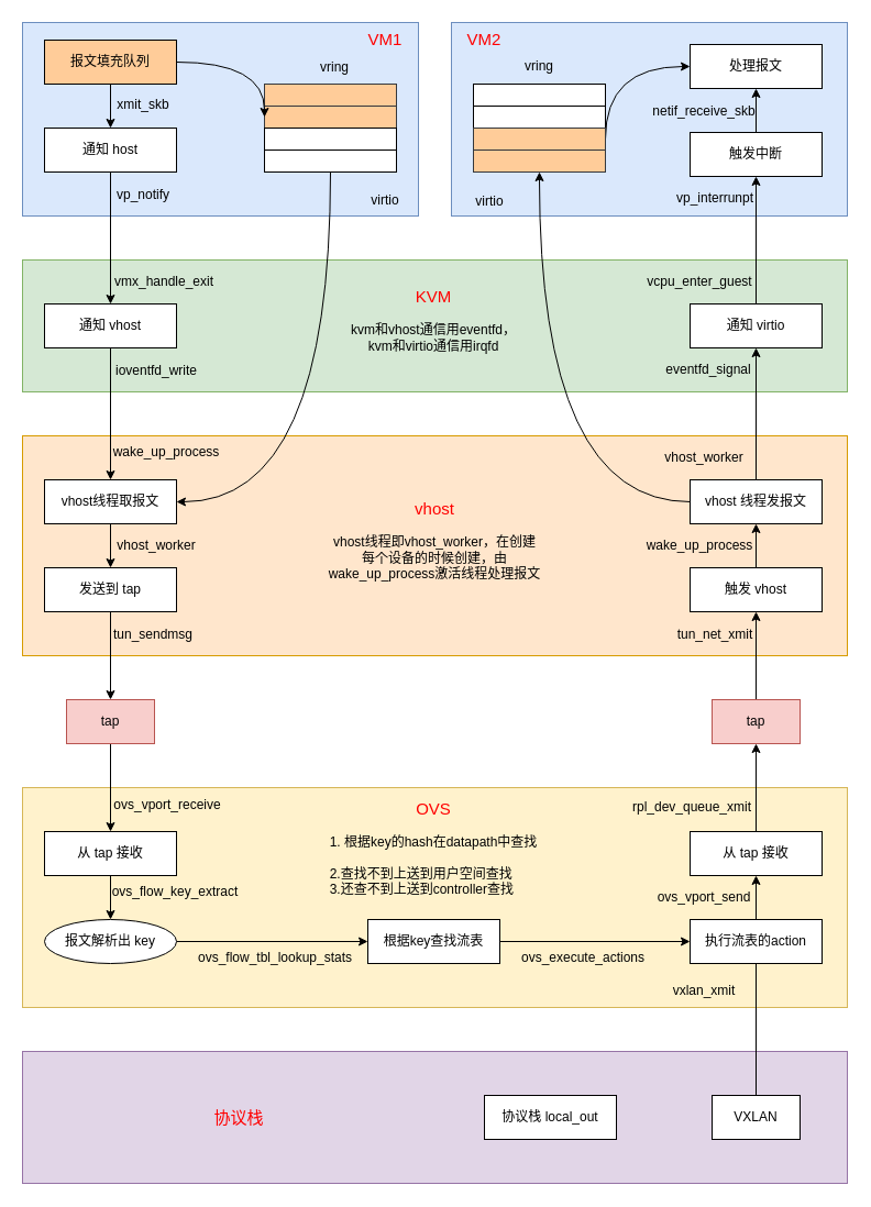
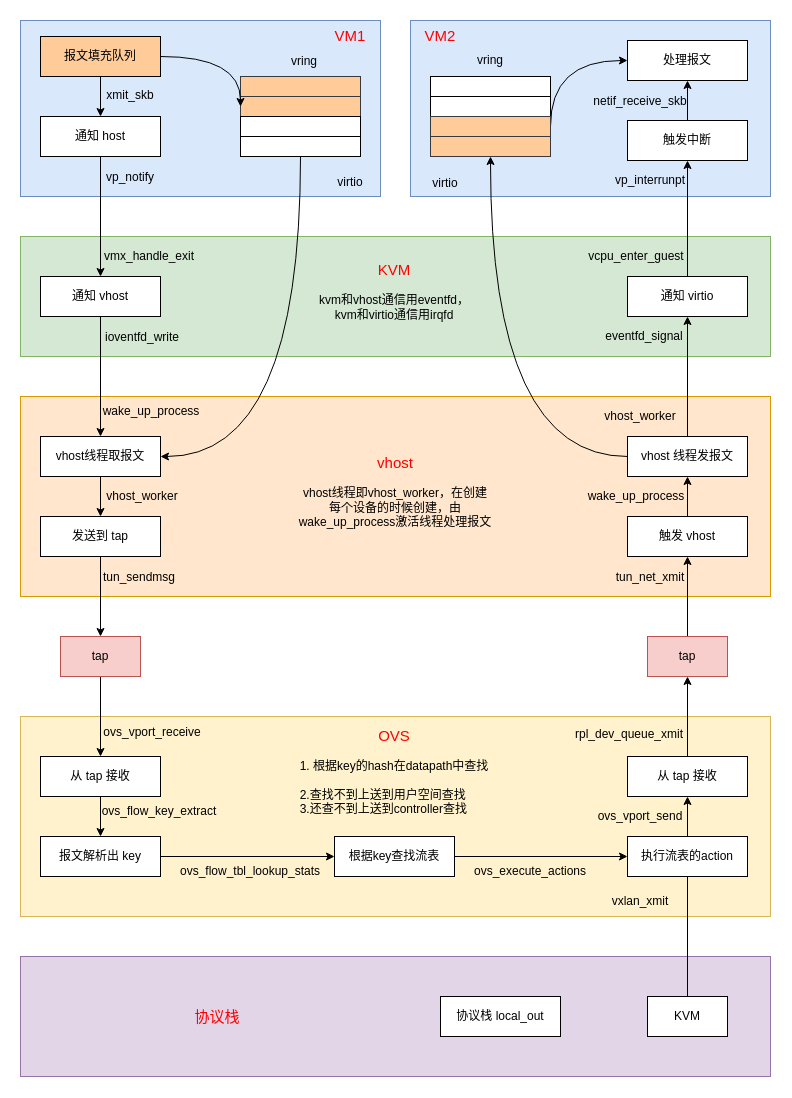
  <mxCell id="0" />
  <mxCell id="1" parent="0" />
  <mxCell id="2" value="" style="rounded=0;whiteSpace=wrap;html=1;fontSize=15;fillColor=#e1d5e7;strokeColor=#9673a6;" vertex="1" parent="1"><mxGeometry x="20" y="956" width="750" height="120" as="geometry" /></mxCell>
  <mxCell id="3" value="" style="rounded=0;whiteSpace=wrap;html=1;fillColor=#fff2cc;strokeColor=#d6b656;" vertex="1" parent="1"><mxGeometry x="20" y="716" width="750" height="200" as="geometry" /></mxCell>
  <mxCell id="4" value="" style="rounded=0;whiteSpace=wrap;html=1;fillColor=#ffe6cc;strokeColor=#d79b00;" vertex="1" parent="1"><mxGeometry x="20" y="396" width="750" height="200" as="geometry" /></mxCell>
  <mxCell id="5" value="" style="rounded=0;whiteSpace=wrap;html=1;fillColor=#d5e8d4;strokeColor=#82b366;" vertex="1" parent="1"><mxGeometry x="20" y="236" width="750" height="120" as="geometry" /></mxCell>
  <mxCell id="6" value="" style="rounded=0;whiteSpace=wrap;html=1;fillColor=#dae8fc;strokeColor=#6c8ebf;" vertex="1" parent="1"><mxGeometry x="20" y="20" width="360" height="176" as="geometry" /></mxCell>
  <mxCell id="7" style="edgeStyle=orthogonalEdgeStyle;rounded=0;orthogonalLoop=1;jettySize=auto;html=1;exitX=0.5;exitY=1;exitDx=0;exitDy=0;" edge="1" parent="1" source="8" target="10"><mxGeometry relative="1" as="geometry" /></mxCell>
  <mxCell id="8" value="报文填充队列" style="rounded=0;whiteSpace=wrap;html=1;fillColor=#ffcc99;" vertex="1" parent="1"><mxGeometry x="40" y="36" width="120" height="40" as="geometry" /></mxCell>
  <mxCell id="9" style="edgeStyle=none;rounded=0;orthogonalLoop=1;jettySize=auto;html=1;exitX=0.5;exitY=1;exitDx=0;exitDy=0;" edge="1" parent="1" source="10" target="18"><mxGeometry relative="1" as="geometry" /></mxCell>
  <mxCell id="10" value="通知 host" style="rounded=0;whiteSpace=wrap;html=1;" vertex="1" parent="1"><mxGeometry x="40" y="116" width="120" height="40" as="geometry" /></mxCell>
  <mxCell id="11" value="xmit_skb" style="text;html=1;strokeColor=none;fillColor=none;align=center;verticalAlign=middle;whiteSpace=wrap;rounded=0;" vertex="1" parent="1"><mxGeometry x="100" y="80" width="60" height="30" as="geometry" /></mxCell>
  <mxCell id="12" value="" style="rounded=0;whiteSpace=wrap;html=1;fillColor=#ffcc99;strokeColor=#36393d;" vertex="1" parent="1"><mxGeometry x="240" y="76" width="120" height="20" as="geometry" /></mxCell>
  <mxCell id="13" value="" style="rounded=0;whiteSpace=wrap;html=1;fillColor=#ffcc99;strokeColor=#36393d;" vertex="1" parent="1"><mxGeometry x="240" y="96" width="120" height="20" as="geometry" /></mxCell>
  <mxCell id="14" value="" style="rounded=0;whiteSpace=wrap;html=1;" vertex="1" parent="1"><mxGeometry x="240" y="116" width="120" height="20" as="geometry" /></mxCell>
  <mxCell id="15" style="edgeStyle=orthogonalEdgeStyle;curved=1;rounded=0;orthogonalLoop=1;jettySize=auto;html=1;exitX=0.5;exitY=1;exitDx=0;exitDy=0;entryX=1;entryY=0.5;entryDx=0;entryDy=0;fontSize=12;" edge="1" parent="1" source="16" target="20"><mxGeometry relative="1" as="geometry" /></mxCell>
  <mxCell id="16" value="" style="rounded=0;whiteSpace=wrap;html=1;" vertex="1" parent="1"><mxGeometry x="240" y="136" width="120" height="20" as="geometry" /></mxCell>
  <mxCell id="17" style="edgeStyle=none;rounded=0;orthogonalLoop=1;jettySize=auto;html=1;exitX=0.5;exitY=1;exitDx=0;exitDy=0;" edge="1" parent="1" source="18" target="20"><mxGeometry relative="1" as="geometry" /></mxCell>
  <mxCell id="18" value="通知 vhost" style="rounded=0;whiteSpace=wrap;html=1;" vertex="1" parent="1"><mxGeometry x="40" y="276" width="120" height="40" as="geometry" /></mxCell>
  <mxCell id="19" value="" style="edgeStyle=none;rounded=0;orthogonalLoop=1;jettySize=auto;html=1;" edge="1" parent="1" source="20" target="22"><mxGeometry relative="1" as="geometry" /></mxCell>
  <mxCell id="20" value="vhost线程取报文" style="rounded=0;whiteSpace=wrap;html=1;" vertex="1" parent="1"><mxGeometry x="40" y="436" width="120" height="40" as="geometry" /></mxCell>
  <mxCell id="21" style="edgeStyle=none;rounded=0;orthogonalLoop=1;jettySize=auto;html=1;exitX=0.5;exitY=1;exitDx=0;exitDy=0;entryX=0.5;entryY=0;entryDx=0;entryDy=0;" edge="1" parent="1" source="22" target="29"><mxGeometry relative="1" as="geometry" /></mxCell>
  <mxCell id="22" value="发送到 tap" style="rounded=0;whiteSpace=wrap;html=1;" vertex="1" parent="1"><mxGeometry x="40" y="516" width="120" height="40" as="geometry" /></mxCell>
  <mxCell id="23" value="vp_notify" style="text;html=1;strokeColor=none;fillColor=none;align=center;verticalAlign=middle;whiteSpace=wrap;rounded=0;" vertex="1" parent="1"><mxGeometry x="100" y="162" width="60" height="30" as="geometry" /></mxCell>
  <mxCell id="24" value="vmx_handle_exit" style="text;html=1;strokeColor=none;fillColor=none;align=center;verticalAlign=middle;whiteSpace=wrap;rounded=0;" vertex="1" parent="1"><mxGeometry x="119" y="241" width="60" height="30" as="geometry" /></mxCell>
  <mxCell id="25" value="ioventfd_write" style="text;html=1;strokeColor=none;fillColor=none;align=center;verticalAlign=middle;whiteSpace=wrap;rounded=0;" vertex="1" parent="1"><mxGeometry x="112" y="322" width="60" height="30" as="geometry" /></mxCell>
  <mxCell id="26" value="wake_up_process" style="text;html=1;strokeColor=none;fillColor=none;align=center;verticalAlign=middle;whiteSpace=wrap;rounded=0;" vertex="1" parent="1"><mxGeometry x="121" y="396" width="60" height="30" as="geometry" /></mxCell>
  <mxCell id="27" value="vhost_worker" style="text;html=1;strokeColor=none;fillColor=none;align=center;verticalAlign=middle;whiteSpace=wrap;rounded=0;" vertex="1" parent="1"><mxGeometry x="112" y="481" width="60" height="30" as="geometry" /></mxCell>
  <mxCell id="28" style="edgeStyle=none;rounded=0;orthogonalLoop=1;jettySize=auto;html=1;exitX=0.5;exitY=1;exitDx=0;exitDy=0;" edge="1" parent="1" source="29" target="31"><mxGeometry relative="1" as="geometry" /></mxCell>
  <mxCell id="29" value="tap" style="rounded=0;whiteSpace=wrap;html=1;fillColor=#f8cecc;strokeColor=#b85450;" vertex="1" parent="1"><mxGeometry x="60" y="636" width="80" height="40" as="geometry" /></mxCell>
  <mxCell id="30" style="edgeStyle=none;rounded=0;orthogonalLoop=1;jettySize=auto;html=1;exitX=0.5;exitY=1;exitDx=0;exitDy=0;entryX=0.5;entryY=0;entryDx=0;entryDy=0;" edge="1" parent="1" source="31" target="35"><mxGeometry relative="1" as="geometry" /></mxCell>
  <mxCell id="31" value="从 tap 接收" style="rounded=0;whiteSpace=wrap;html=1;" vertex="1" parent="1"><mxGeometry x="40" y="756" width="120" height="40" as="geometry" /></mxCell>
  <mxCell id="32" value="tun_sendmsg" style="text;html=1;strokeColor=none;fillColor=none;align=center;verticalAlign=middle;whiteSpace=wrap;rounded=0;" vertex="1" parent="1"><mxGeometry x="109" y="562" width="60" height="30" as="geometry" /></mxCell>
  <mxCell id="33" value="ovs_vport_receive" style="text;html=1;strokeColor=none;fillColor=none;align=center;verticalAlign=middle;whiteSpace=wrap;rounded=0;" vertex="1" parent="1"><mxGeometry x="122" y="717" width="60" height="30" as="geometry" /></mxCell>
  <mxCell id="34" style="edgeStyle=none;rounded=0;orthogonalLoop=1;jettySize=auto;html=1;exitX=1;exitY=0.5;exitDx=0;exitDy=0;entryX=0;entryY=0.5;entryDx=0;entryDy=0;fontSize=12;" edge="1" parent="1" source="35" target="40"><mxGeometry relative="1" as="geometry" /></mxCell>
- <mxCell id="35" value="报文解析出 key" style="ellipse;whiteSpace=wrap;html=1;" vertex="1" parent="1"><mxGeometry x="40" y="836" width="120" height="40" as="geometry" /></mxCell>
+ <mxCell id="35" value="报文解析出 key" style="rounded=0;whiteSpace=wrap;html=1;" vertex="1" parent="1"><mxGeometry x="40" y="836" width="120" height="40" as="geometry" /></mxCell>
  <mxCell id="36" value="ovs_flow_key_extract" style="text;html=1;strokeColor=none;fillColor=none;align=center;verticalAlign=middle;whiteSpace=wrap;rounded=0;" vertex="1" parent="1"><mxGeometry x="129" y="796" width="60" height="30" as="geometry" /></mxCell>
  <mxCell id="37" value="&lt;font style=&quot;font-size: 15px&quot; color=&quot;#ff0000&quot;&gt;VM1&lt;/font&gt;" style="text;html=1;strokeColor=none;fillColor=none;align=center;verticalAlign=middle;whiteSpace=wrap;rounded=0;" vertex="1" parent="1"><mxGeometry x="320" y="20" width="60" height="30" as="geometry" /></mxCell>
  <mxCell id="38" value="&lt;font style=&quot;font-size: 12px&quot;&gt;virtio&lt;/font&gt;" style="text;html=1;strokeColor=none;fillColor=none;align=center;verticalAlign=middle;whiteSpace=wrap;rounded=0;fontSize=15;" vertex="1" parent="1"><mxGeometry x="320" y="165" width="60" height="30" as="geometry" /></mxCell>
  <mxCell id="39" style="edgeStyle=none;rounded=0;orthogonalLoop=1;jettySize=auto;html=1;exitX=1;exitY=0.5;exitDx=0;exitDy=0;entryX=0;entryY=0.5;entryDx=0;entryDy=0;fontSize=12;" edge="1" parent="1" source="40" target="44"><mxGeometry relative="1" as="geometry" /></mxCell>
  <mxCell id="40" value="根据key查找流表" style="rounded=0;whiteSpace=wrap;html=1;" vertex="1" parent="1"><mxGeometry x="334" y="836" width="120" height="40" as="geometry" /></mxCell>
  <mxCell id="41" value="ovs_flow_tbl_lookup_stats" style="text;html=1;strokeColor=none;fillColor=none;align=center;verticalAlign=middle;whiteSpace=wrap;rounded=0;fontSize=12;" vertex="1" parent="1"><mxGeometry x="220" y="856" width="60" height="30" as="geometry" /></mxCell>
  <mxCell id="42" style="edgeStyle=none;rounded=0;orthogonalLoop=1;jettySize=auto;html=1;exitX=0.5;exitY=0;exitDx=0;exitDy=0;entryX=0.5;entryY=1;entryDx=0;entryDy=0;fontSize=12;" edge="1" parent="1" source="44" target="47"><mxGeometry relative="1" as="geometry" /></mxCell>
  <mxCell id="43" style="rounded=0;orthogonalLoop=1;jettySize=auto;html=1;exitX=0.5;exitY=1;exitDx=0;exitDy=0;entryX=0.5;entryY=0;entryDx=0;entryDy=0;fontSize=15;fontColor=#FF0000;endArrow=none;" edge="1" parent="1" source="44" target="83"><mxGeometry relative="1" as="geometry" /></mxCell>
  <mxCell id="44" value="执行流表的action" style="rounded=0;whiteSpace=wrap;html=1;" vertex="1" parent="1"><mxGeometry x="627" y="836" width="120" height="40" as="geometry" /></mxCell>
  <mxCell id="45" value="ovs_execute_actions" style="text;html=1;strokeColor=none;fillColor=none;align=center;verticalAlign=middle;whiteSpace=wrap;rounded=0;fontSize=12;" vertex="1" parent="1"><mxGeometry x="500" y="856" width="60" height="30" as="geometry" /></mxCell>
  <mxCell id="46" style="edgeStyle=none;rounded=0;orthogonalLoop=1;jettySize=auto;html=1;exitX=0.5;exitY=0;exitDx=0;exitDy=0;fontSize=12;" edge="1" parent="1" source="47" target="50"><mxGeometry relative="1" as="geometry" /></mxCell>
  <mxCell id="47" value="从 tap 接收" style="rounded=0;whiteSpace=wrap;html=1;" vertex="1" parent="1"><mxGeometry x="627" y="756" width="120" height="40" as="geometry" /></mxCell>
  <mxCell id="48" value="ovs_vport_send" style="text;html=1;strokeColor=none;fillColor=none;align=center;verticalAlign=middle;whiteSpace=wrap;rounded=0;fontSize=12;" vertex="1" parent="1"><mxGeometry x="610" y="801" width="60" height="30" as="geometry" /></mxCell>
  <mxCell id="49" style="edgeStyle=none;rounded=0;orthogonalLoop=1;jettySize=auto;html=1;exitX=0.5;exitY=0;exitDx=0;exitDy=0;fontSize=12;" edge="1" parent="1" source="50" target="53"><mxGeometry relative="1" as="geometry" /></mxCell>
  <mxCell id="50" value="tap" style="rounded=0;whiteSpace=wrap;html=1;fillColor=#f8cecc;strokeColor=#b85450;" vertex="1" parent="1"><mxGeometry x="647" y="636" width="80" height="40" as="geometry" /></mxCell>
  <mxCell id="51" value="rpl_dev_queue_xmit" style="text;html=1;strokeColor=none;fillColor=none;align=center;verticalAlign=middle;whiteSpace=wrap;rounded=0;fontSize=12;" vertex="1" parent="1"><mxGeometry x="599" y="719" width="60" height="30" as="geometry" /></mxCell>
  <mxCell id="52" style="edgeStyle=none;rounded=0;orthogonalLoop=1;jettySize=auto;html=1;exitX=0.5;exitY=0;exitDx=0;exitDy=0;entryX=0.5;entryY=1;entryDx=0;entryDy=0;fontSize=12;" edge="1" parent="1" source="53" target="55"><mxGeometry relative="1" as="geometry" /></mxCell>
  <mxCell id="53" value="触发 vhost" style="rounded=0;whiteSpace=wrap;html=1;" vertex="1" parent="1"><mxGeometry x="627" y="516" width="120" height="40" as="geometry" /></mxCell>
  <mxCell id="54" style="edgeStyle=none;rounded=0;orthogonalLoop=1;jettySize=auto;html=1;exitX=0.5;exitY=0;exitDx=0;exitDy=0;fontSize=12;" edge="1" parent="1" source="55" target="58"><mxGeometry relative="1" as="geometry" /></mxCell>
  <mxCell id="55" value="vhost 线程发报文" style="rounded=0;whiteSpace=wrap;html=1;" vertex="1" parent="1"><mxGeometry x="627" y="436" width="120" height="40" as="geometry" /></mxCell>
  <mxCell id="56" value="tun_net_xmit" style="text;html=1;strokeColor=none;fillColor=none;align=center;verticalAlign=middle;whiteSpace=wrap;rounded=0;fontSize=12;" vertex="1" parent="1"><mxGeometry x="620" y="562" width="60" height="30" as="geometry" /></mxCell>
  <mxCell id="57" value="wake_up_process" style="text;html=1;strokeColor=none;fillColor=none;align=center;verticalAlign=middle;whiteSpace=wrap;rounded=0;fontSize=12;" vertex="1" parent="1"><mxGeometry x="606" y="481" width="60" height="30" as="geometry" /></mxCell>
  <mxCell id="58" value="通知 virtio" style="rounded=0;whiteSpace=wrap;html=1;" vertex="1" parent="1"><mxGeometry x="627" y="276" width="120" height="40" as="geometry" /></mxCell>
  <mxCell id="59" value="vhost_worker" style="text;html=1;strokeColor=none;fillColor=none;align=center;verticalAlign=middle;whiteSpace=wrap;rounded=0;fontSize=12;" vertex="1" parent="1"><mxGeometry x="610" y="401" width="60" height="30" as="geometry" /></mxCell>
  <mxCell id="60" value="eventfd_signal" style="text;html=1;strokeColor=none;fillColor=none;align=center;verticalAlign=middle;whiteSpace=wrap;rounded=0;fontSize=12;" vertex="1" parent="1"><mxGeometry x="614" y="321" width="60" height="30" as="geometry" /></mxCell>
  <mxCell id="61" value="" style="rounded=0;whiteSpace=wrap;html=1;fillColor=#dae8fc;strokeColor=#6c8ebf;" vertex="1" parent="1"><mxGeometry x="410" y="20" width="360" height="176" as="geometry" /></mxCell>
  <mxCell id="62" value="处理报文" style="rounded=0;whiteSpace=wrap;html=1;" vertex="1" parent="1"><mxGeometry x="627" y="40" width="120" height="40" as="geometry" /></mxCell>
  <mxCell id="63" style="edgeStyle=none;rounded=0;orthogonalLoop=1;jettySize=auto;html=1;exitX=0.5;exitY=0;exitDx=0;exitDy=0;fontSize=12;" edge="1" parent="1" source="64" target="62"><mxGeometry relative="1" as="geometry" /></mxCell>
  <mxCell id="64" value="触发中断" style="rounded=0;whiteSpace=wrap;html=1;" vertex="1" parent="1"><mxGeometry x="627" y="120" width="120" height="40" as="geometry" /></mxCell>
  <mxCell id="65" value="netif_receive_skb" style="text;html=1;strokeColor=none;fillColor=none;align=center;verticalAlign=middle;whiteSpace=wrap;rounded=0;" vertex="1" parent="1"><mxGeometry x="610" y="86" width="60" height="30" as="geometry" /></mxCell>
  <mxCell id="66" value="" style="rounded=0;whiteSpace=wrap;html=1;" vertex="1" parent="1"><mxGeometry x="430" y="76" width="120" height="20" as="geometry" /></mxCell>
  <mxCell id="67" value="" style="rounded=0;whiteSpace=wrap;html=1;" vertex="1" parent="1"><mxGeometry x="430" y="96" width="120" height="20" as="geometry" /></mxCell>
  <mxCell id="68" style="edgeStyle=orthogonalEdgeStyle;curved=1;rounded=0;orthogonalLoop=1;jettySize=auto;html=1;exitX=1;exitY=0.5;exitDx=0;exitDy=0;entryX=0;entryY=0.5;entryDx=0;entryDy=0;fontSize=12;" edge="1" parent="1" source="69" target="62"><mxGeometry relative="1" as="geometry"><Array as="points"><mxPoint x="550" y="60" /></Array></mxGeometry></mxCell>
  <mxCell id="69" value="" style="rounded=0;whiteSpace=wrap;html=1;fillColor=#ffcc99;strokeColor=#36393d;" vertex="1" parent="1"><mxGeometry x="430" y="116" width="120" height="20" as="geometry" /></mxCell>
  <mxCell id="70" value="" style="rounded=0;whiteSpace=wrap;html=1;fillColor=#ffcc99;strokeColor=#36393d;" vertex="1" parent="1"><mxGeometry x="430" y="136" width="120" height="20" as="geometry" /></mxCell>
  <mxCell id="71" value="vp_interrunpt" style="text;html=1;strokeColor=none;fillColor=none;align=center;verticalAlign=middle;whiteSpace=wrap;rounded=0;" vertex="1" parent="1"><mxGeometry x="620" y="165" width="60" height="30" as="geometry" /></mxCell>
  <mxCell id="72" value="&lt;font style=&quot;font-size: 15px&quot; color=&quot;#ff0000&quot;&gt;VM2&lt;/font&gt;" style="text;html=1;strokeColor=none;fillColor=none;align=center;verticalAlign=middle;whiteSpace=wrap;rounded=0;" vertex="1" parent="1"><mxGeometry x="410" y="20" width="60" height="30" as="geometry" /></mxCell>
  <mxCell id="73" value="&lt;font style=&quot;font-size: 12px&quot;&gt;virtio&lt;/font&gt;" style="text;html=1;strokeColor=none;fillColor=none;align=center;verticalAlign=middle;whiteSpace=wrap;rounded=0;fontSize=15;" vertex="1" parent="1"><mxGeometry x="420" y="166" width="50" height="30" as="geometry" /></mxCell>
  <mxCell id="74" style="rounded=0;orthogonalLoop=1;jettySize=auto;html=1;exitX=0.5;exitY=0;exitDx=0;exitDy=0;fontSize=12;" edge="1" parent="1" source="58" target="64"><mxGeometry relative="1" as="geometry" /></mxCell>
  <mxCell id="75" value="vcpu_enter_guest" style="text;html=1;strokeColor=none;fillColor=none;align=center;verticalAlign=middle;whiteSpace=wrap;rounded=0;fontSize=12;" vertex="1" parent="1"><mxGeometry x="606" y="241" width="60" height="30" as="geometry" /></mxCell>
  <mxCell id="76" style="edgeStyle=orthogonalEdgeStyle;rounded=0;orthogonalLoop=1;jettySize=auto;html=1;exitX=0;exitY=0.5;exitDx=0;exitDy=0;entryX=0.5;entryY=1;entryDx=0;entryDy=0;fontSize=12;curved=1;" edge="1" parent="1" source="55" target="70"><mxGeometry relative="1" as="geometry" /></mxCell>
  <mxCell id="77" style="edgeStyle=orthogonalEdgeStyle;rounded=0;orthogonalLoop=1;jettySize=auto;html=1;exitX=1;exitY=0.5;exitDx=0;exitDy=0;entryX=0;entryY=0.5;entryDx=0;entryDy=0;fontSize=12;curved=1;" edge="1" parent="1" source="8" target="13"><mxGeometry relative="1" as="geometry"><Array as="points"><mxPoint x="240" y="56" /></Array></mxGeometry></mxCell>
  <mxCell id="78" value="vring" style="text;html=1;strokeColor=none;fillColor=none;align=center;verticalAlign=middle;whiteSpace=wrap;rounded=0;fontSize=12;" vertex="1" parent="1"><mxGeometry x="274" y="46" width="60" height="30" as="geometry" /></mxCell>
  <mxCell id="79" value="vring" style="text;html=1;strokeColor=none;fillColor=none;align=center;verticalAlign=middle;whiteSpace=wrap;rounded=0;fontSize=12;" vertex="1" parent="1"><mxGeometry x="460" y="45" width="60" height="30" as="geometry" /></mxCell>
  <mxCell id="80" value="&lt;font style=&quot;font-size: 15px&quot;&gt;&lt;font color=&quot;#ff0000&quot;&gt;KVM&lt;/font&gt;&lt;br&gt;&lt;/font&gt;&lt;br&gt;kvm和vhost通信用eventfd，kvm和virtio通信用irqfd" style="text;html=1;strokeColor=none;fillColor=none;align=center;verticalAlign=middle;whiteSpace=wrap;rounded=0;fontSize=12;" vertex="1" parent="1"><mxGeometry x="316" y="276" width="156" height="30" as="geometry" /></mxCell>
  <mxCell id="81" value="&lt;font style=&quot;font-size: 15px&quot;&gt;&lt;font color=&quot;#ff0000&quot;&gt;vhost&lt;/font&gt;&lt;br&gt;&lt;/font&gt;&lt;br&gt;vhost线程即vhost_worker，在创建每个设备的时候创建，由wake_up_process激活线程处理报文" style="text;html=1;strokeColor=none;fillColor=none;align=center;verticalAlign=middle;whiteSpace=wrap;rounded=0;fontSize=12;" vertex="1" parent="1"><mxGeometry x="297" y="476" width="196" height="30" as="geometry" /></mxCell>
  <mxCell id="82" value="&lt;font style=&quot;font-size: 15px&quot;&gt;&lt;font color=&quot;#ff0000&quot;&gt;OVS&lt;/font&gt;&lt;br&gt;&lt;/font&gt;&lt;br&gt;&lt;div style=&quot;text-align: left&quot;&gt;&lt;span&gt;1. 根据key的hash在datapath中查找&lt;/span&gt;&lt;/div&gt;&lt;div style=&quot;text-align: left&quot;&gt;&lt;br&gt;&lt;/div&gt;&lt;div style=&quot;text-align: left&quot;&gt;&lt;span&gt;2.查找不到上送到用户空间查找&lt;/span&gt;&lt;/div&gt;&lt;div style=&quot;text-align: left&quot;&gt;&lt;span&gt;3.还查不到上送到controller查找&lt;/span&gt;&lt;/div&gt;" style="text;html=1;strokeColor=none;fillColor=none;align=center;verticalAlign=middle;whiteSpace=wrap;rounded=0;fontSize=12;" vertex="1" parent="1"><mxGeometry x="296" y="756" width="196" height="30" as="geometry" /></mxCell>
- <mxCell id="83" value="VXLAN" style="rounded=0;whiteSpace=wrap;html=1;" vertex="1" parent="1"><mxGeometry x="647" y="996" width="80" height="40" as="geometry" /></mxCell>
+ <mxCell id="83" value="KVM" style="rounded=0;whiteSpace=wrap;html=1;" vertex="1" parent="1"><mxGeometry x="647" y="996" width="80" height="40" as="geometry" /></mxCell>
  <mxCell id="84" value="协议栈 local_out" style="rounded=0;whiteSpace=wrap;html=1;" vertex="1" parent="1"><mxGeometry x="440" y="996" width="120" height="40" as="geometry" /></mxCell>
  <mxCell id="85" value="&lt;font color=&quot;#ff0000&quot;&gt;&lt;span style=&quot;font-size: 15px&quot;&gt;协议栈&lt;/span&gt;&lt;/font&gt;" style="text;html=1;strokeColor=none;fillColor=none;align=center;verticalAlign=middle;whiteSpace=wrap;rounded=0;fontSize=12;" vertex="1" parent="1"><mxGeometry x="119" y="1001" width="196" height="30" as="geometry" /></mxCell>
  <mxCell id="86" value="vxlan_xmit" style="text;html=1;strokeColor=none;fillColor=none;align=center;verticalAlign=middle;whiteSpace=wrap;rounded=0;fontSize=12;" vertex="1" parent="1"><mxGeometry x="610" y="886" width="60" height="30" as="geometry" /></mxCell>
